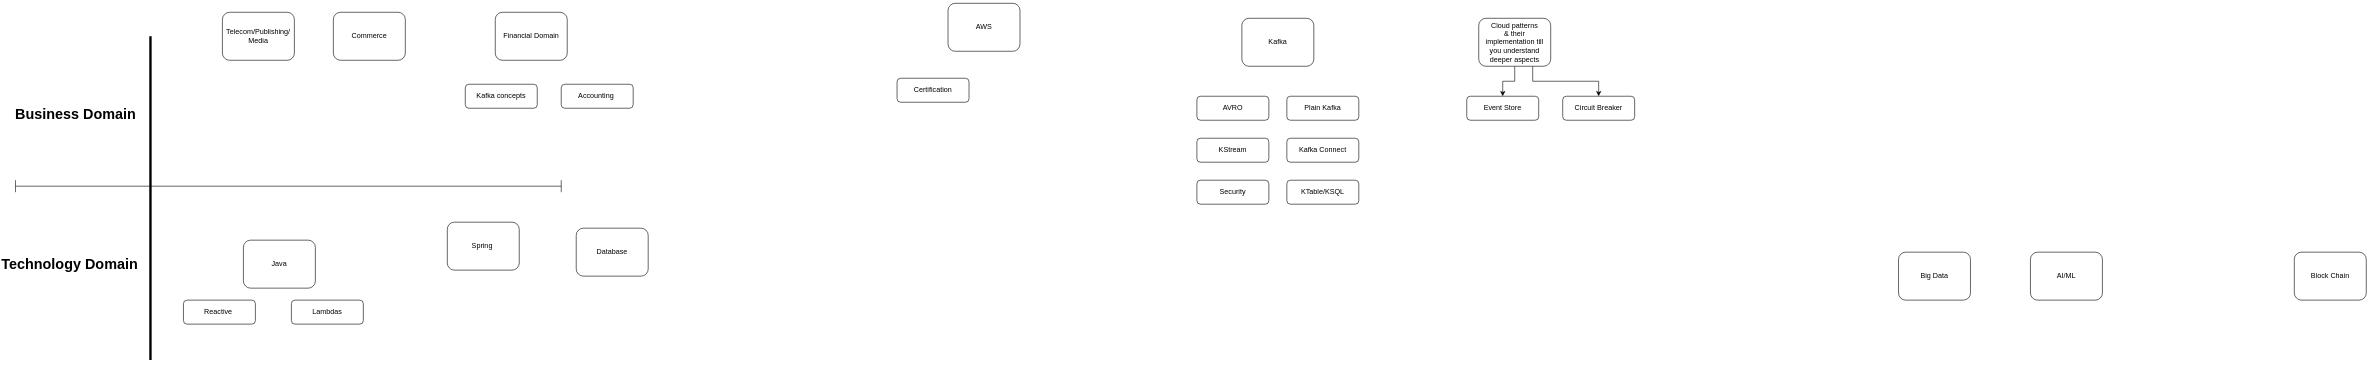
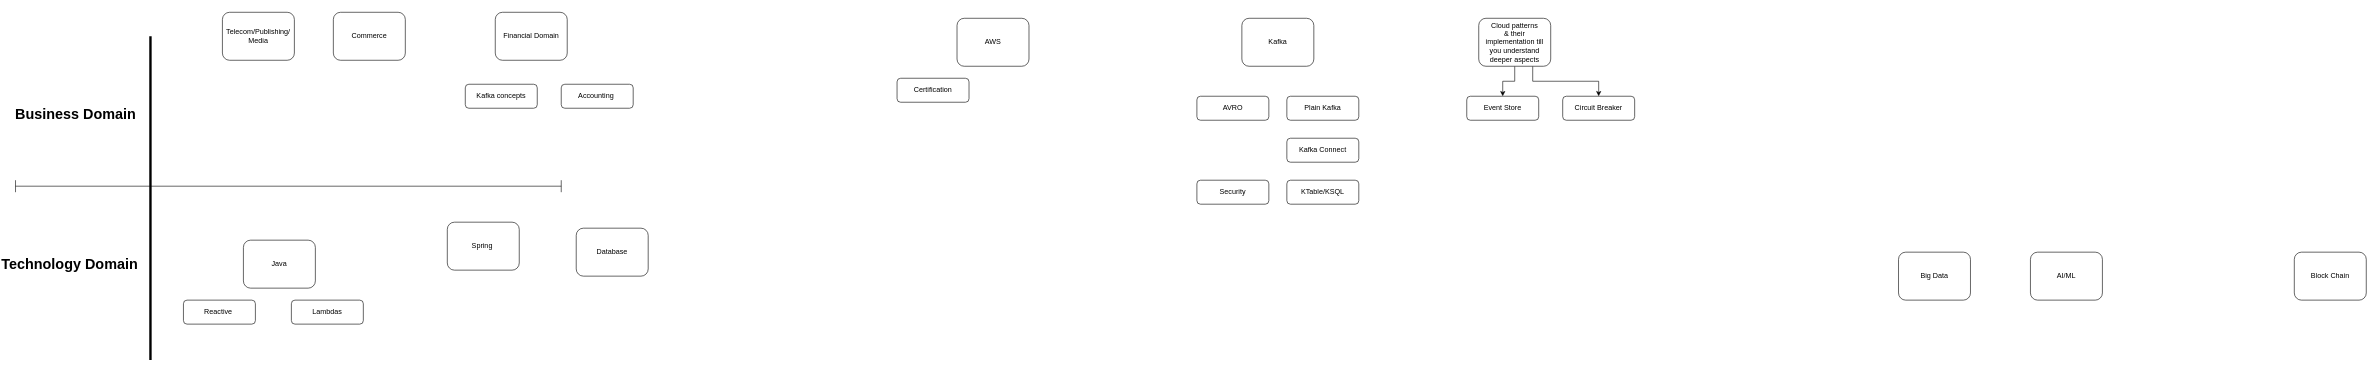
  <mxCell id="0" />
  <mxCell id="1" parent="0" />
  <mxCell id="2" value="Financial Domain" style="rounded=1;whiteSpace=wrap;html=1;" parent="1" vertex="1"><mxGeometry x="820" y="20" width="120" height="80" as="geometry" /></mxCell>
- <mxCell id="3" value="AWS" style="rounded=1;whiteSpace=wrap;html=1;" parent="1" vertex="1"><mxGeometry x="1575" y="5" width="120" height="80" as="geometry" /></mxCell>
+ <mxCell id="3" value="AWS" style="rounded=1;whiteSpace=wrap;html=1;" parent="1" vertex="1"><mxGeometry x="1590" y="30" width="120" height="80" as="geometry" /></mxCell>
  <mxCell id="4" value="Kafka" style="rounded=1;whiteSpace=wrap;html=1;" parent="1" vertex="1"><mxGeometry x="2065" y="30" width="120" height="80" as="geometry" /></mxCell>
  <mxCell id="5" style="edgeStyle=orthogonalEdgeStyle;rounded=0;orthogonalLoop=1;jettySize=auto;html=1;entryX=0.5;entryY=0;entryDx=0;entryDy=0;" parent="1" source="7" target="8" edge="1"><mxGeometry relative="1" as="geometry" /></mxCell>
  <mxCell id="6" style="edgeStyle=orthogonalEdgeStyle;rounded=0;orthogonalLoop=1;jettySize=auto;html=1;exitX=0.75;exitY=1;exitDx=0;exitDy=0;entryX=0.5;entryY=0;entryDx=0;entryDy=0;" parent="1" source="7" target="9" edge="1"><mxGeometry relative="1" as="geometry" /></mxCell>
  <mxCell id="7" value="Cloud patterns&lt;br&gt;&amp;amp; their implementation till you understand deeper aspects" style="rounded=1;whiteSpace=wrap;html=1;" parent="1" vertex="1"><mxGeometry x="2460" y="30" width="120" height="80" as="geometry" /></mxCell>
  <mxCell id="8" value="Event Store" style="rounded=1;whiteSpace=wrap;html=1;" parent="1" vertex="1"><mxGeometry x="2440" y="160" width="120" height="40" as="geometry" /></mxCell>
  <mxCell id="9" value="Circuit Breaker" style="rounded=1;whiteSpace=wrap;html=1;" parent="1" vertex="1"><mxGeometry x="2600" y="160" width="120" height="40" as="geometry" /></mxCell>
  <mxCell id="10" value="AVRO" style="rounded=1;whiteSpace=wrap;html=1;" parent="1" vertex="1"><mxGeometry x="1990" y="160" width="120" height="40" as="geometry" /></mxCell>
  <mxCell id="11" value="Plain Kafka" style="rounded=1;whiteSpace=wrap;html=1;" parent="1" vertex="1"><mxGeometry x="2140" y="160" width="120" height="40" as="geometry" /></mxCell>
  <mxCell id="12" value="Kafka Connect" style="rounded=1;whiteSpace=wrap;html=1;" parent="1" vertex="1"><mxGeometry x="2140" y="230" width="120" height="40" as="geometry" /></mxCell>
- <mxCell id="13" value="KStream" style="rounded=1;whiteSpace=wrap;html=1;" parent="1" vertex="1"><mxGeometry x="1990" y="230" width="120" height="40" as="geometry" /></mxCell>
  <mxCell id="14" value="KTable/KSQL" style="rounded=1;whiteSpace=wrap;html=1;" parent="1" vertex="1"><mxGeometry x="2140" y="300" width="120" height="40" as="geometry" /></mxCell>
  <mxCell id="15" value="Security" style="rounded=1;whiteSpace=wrap;html=1;" parent="1" vertex="1"><mxGeometry x="1990" y="300" width="120" height="40" as="geometry" /></mxCell>
  <mxCell id="16" value="Accounting&amp;nbsp;" style="rounded=1;whiteSpace=wrap;html=1;" parent="1" vertex="1"><mxGeometry x="930" y="140" width="120" height="40" as="geometry" /></mxCell>
  <mxCell id="17" value="Java" style="rounded=1;whiteSpace=wrap;html=1;" parent="1" vertex="1"><mxGeometry x="400" y="400" width="120" height="80" as="geometry" /></mxCell>
  <mxCell id="18" value="Spring&amp;nbsp;" style="rounded=1;whiteSpace=wrap;html=1;" parent="1" vertex="1"><mxGeometry x="740" y="370" width="120" height="80" as="geometry" /></mxCell>
  <mxCell id="19" value="Kafka concepts" style="rounded=1;whiteSpace=wrap;html=1;" parent="1" vertex="1"><mxGeometry x="770" y="140" width="120" height="40" as="geometry" /></mxCell>
  <mxCell id="20" value="Certification" style="rounded=1;whiteSpace=wrap;html=1;" parent="1" vertex="1"><mxGeometry x="1490" y="130" width="120" height="40" as="geometry" /></mxCell>
  <mxCell id="21" value="Database" style="rounded=1;whiteSpace=wrap;html=1;" parent="1" vertex="1"><mxGeometry x="955" y="380" width="120" height="80" as="geometry" /></mxCell>
  <mxCell id="22" value="Big Data" style="rounded=1;whiteSpace=wrap;html=1;" parent="1" vertex="1"><mxGeometry x="3160" y="420" width="120" height="80" as="geometry" /></mxCell>
  <mxCell id="23" value="Reactive&amp;nbsp;" style="rounded=1;whiteSpace=wrap;html=1;" parent="1" vertex="1"><mxGeometry x="300" y="500" width="120" height="40" as="geometry" /></mxCell>
  <mxCell id="24" value="Lambdas" style="rounded=1;whiteSpace=wrap;html=1;" parent="1" vertex="1"><mxGeometry x="480" y="500" width="120" height="40" as="geometry" /></mxCell>
  <mxCell id="25" value="AI/ML" style="rounded=1;whiteSpace=wrap;html=1;" parent="1" vertex="1"><mxGeometry x="3380" y="420" width="120" height="80" as="geometry" /></mxCell>
  <mxCell id="26" value="Block Chain" style="rounded=1;whiteSpace=wrap;html=1;" parent="1" vertex="1"><mxGeometry x="3820" y="420" width="120" height="80" as="geometry" /></mxCell>
  <mxCell id="27" value="" style="line;strokeWidth=4;direction=south;html=1;perimeter=backbonePerimeter;points=[];outlineConnect=0;" parent="1" vertex="1"><mxGeometry x="240" y="60" width="10" height="540" as="geometry" /></mxCell>
  <mxCell id="28" value="" style="shape=crossbar;whiteSpace=wrap;html=1;rounded=1;" parent="1" vertex="1"><mxGeometry x="20" y="300" width="910" height="20" as="geometry" /></mxCell>
  <mxCell id="29" value="Business Domain" style="text;strokeColor=none;fillColor=none;html=1;fontSize=24;fontStyle=1;verticalAlign=middle;align=center;" parent="1" vertex="1"><mxGeometry x="70" y="170" width="100" height="40" as="geometry" /></mxCell>
  <mxCell id="30" value="Technology Domain" style="text;strokeColor=none;fillColor=none;html=1;fontSize=24;fontStyle=1;verticalAlign=middle;align=center;" parent="1" vertex="1"><mxGeometry x="60" y="420" width="100" height="40" as="geometry" /></mxCell>
  <mxCell id="31" value="Commerce" style="rounded=1;whiteSpace=wrap;html=1;" parent="1" vertex="1"><mxGeometry x="550" y="20" width="120" height="80" as="geometry" /></mxCell>
  <mxCell id="32" value="Telecom/Publishing/&lt;br&gt;Media" style="rounded=1;whiteSpace=wrap;html=1;" parent="1" vertex="1"><mxGeometry x="365" y="20" width="120" height="80" as="geometry" /></mxCell>
